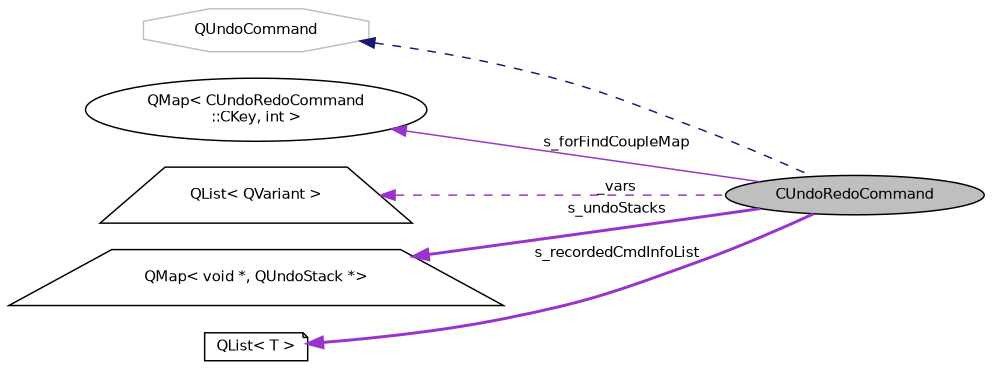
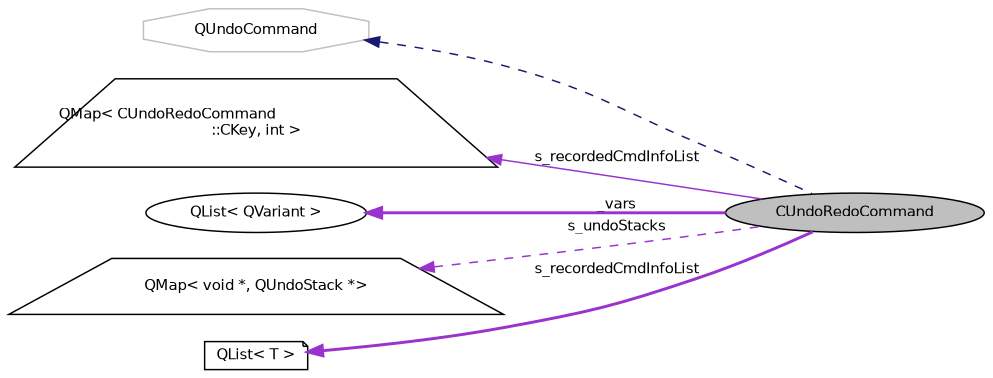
  digraph {
    rankdir=LR
    node [color=black fillcolor=white fontname=Helvetica fontsize=10 shape=ellipse style=filled]
    edge [color=darkorchid3 dir=back fontname=Helvetica fontsize=10 labelfontname=Helvetica labelfontsize=10 style=dashed]
    n1 [fillcolor=grey75 fontcolor=black height=0.2 label=CUndoRedoCommand width=0.4]
    n2 [color=grey75 height=0.2 label=QUndoCommand shape=octagon width=0.4]
-   n3 [height=0.2 label="QMap\< CUndoRedoCommand\l::CKey, int \>" width=0.4]
-   n4 [height=0.2 label="QList\< QVariant \>" shape=trapezium width=0.4]
+   n3 [height=0.2 label="QMap\< CUndoRedoCommand\l::CKey, int \>" shape=trapezium width=0.4]
+   n4 [height=0.2 label="QList\< QVariant \>" width=0.4]
    n5 [height=0.2 label="QMap\< void *, QUndoStack *\>" shape=trapezium width=0.4]
    n6 [height=0.2 label="QList\< T \>" shape=note width=0.4]
    n2 -> n1 [color=midnightblue]
-   n3 -> n1 [label=" s_forFindCoupleMap" style=solid]
-   n4 -> n1 [label=" _vars"]
-   n5 -> n1 [label=" s_undoStacks" style=bold]
+   n3 -> n1 [label=" s_recordedCmdInfoList" style=solid]
+   n4 -> n1 [label=" _vars" style=bold]
+   n5 -> n1 [label=" s_undoStacks"]
    n6 -> n1 [label=" s_recordedCmdInfoList" style=bold]
  }
